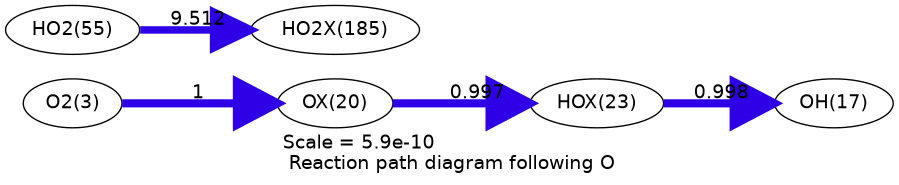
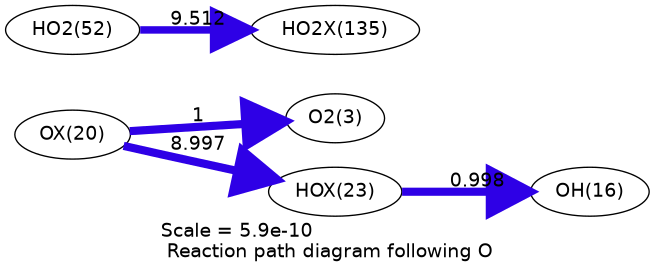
  digraph {
    fontname=Helvetica
    label="Scale = 5.9e-10\l Reaction path diagram following O"
    rankdir=LR
    node [fontname=Helvetica]
    edge [arrowsize=3 color="0.7, 1.5, 0.9" fontname=Helvetica penwidth=6]
    n1 [label="O2(3)"]
    n2 [label="OX(20)"]
    n3 [label="HOX(23)"]
-   n4 [label="OH(17)"]
-   n5 [label="HO2(55)"]
-   n6 [label="HO2X(185)"]
-   n1 -> n2 [label=" 1"]
-   n2 -> n3 [label=" 0.997"]
+   n4 [label="OH(16)"]
+   n5 [label="HO2(52)"]
+   n6 [label="HO2X(135)"]
+   n2 -> n1 [label=" 1"]
+   n2 -> n3 [label=" 8.997"]
    n3 -> n4 [label=" 0.998"]
    n5 -> n6 [arrowsize=2.75 color="0.7, 1.01, 0.9" label=" 9.512" penwidth=5.49]
  }
